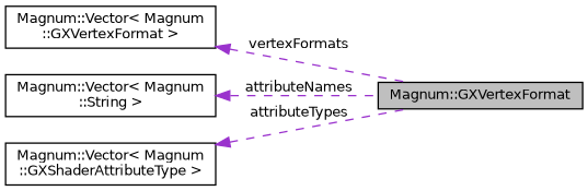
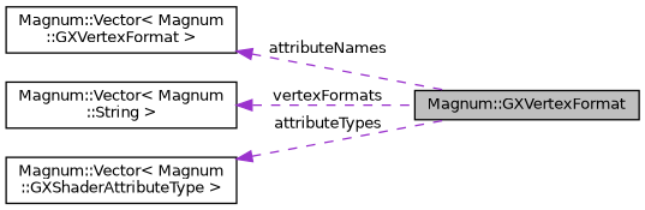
  digraph {
    rankdir=LR
    node [color=black fillcolor=white fontname=Helvetica fontsize=10 shape=record style=filled]
    edge [color=darkorchid3 dir=back fontname=Helvetica fontsize=10 labelfontname=Helvetica labelfontsize=10 style=dashed]
    n1 [fillcolor=grey75 fontcolor=black height=0.2 label="Magnum::GXVertexFormat" width=0.4]
    n2 [height=0.2 label="Magnum::Vector\< Magnum\l::GXVertexFormat \>" width=0.4]
    n3 [height=0.2 label="Magnum::Vector\< Magnum\l::String \>" width=0.4]
    n4 [height=0.2 label="Magnum::Vector\< Magnum\l::GXShaderAttributeType \>" width=0.4]
-   n2 -> n1 [label=" vertexFormats"]
-   n3 -> n1 [label=" attributeNames"]
+   n2 -> n1 [label=" attributeNames"]
+   n3 -> n1 [label=" vertexFormats"]
    n4 -> n1 [label=" attributeTypes"]
  }
